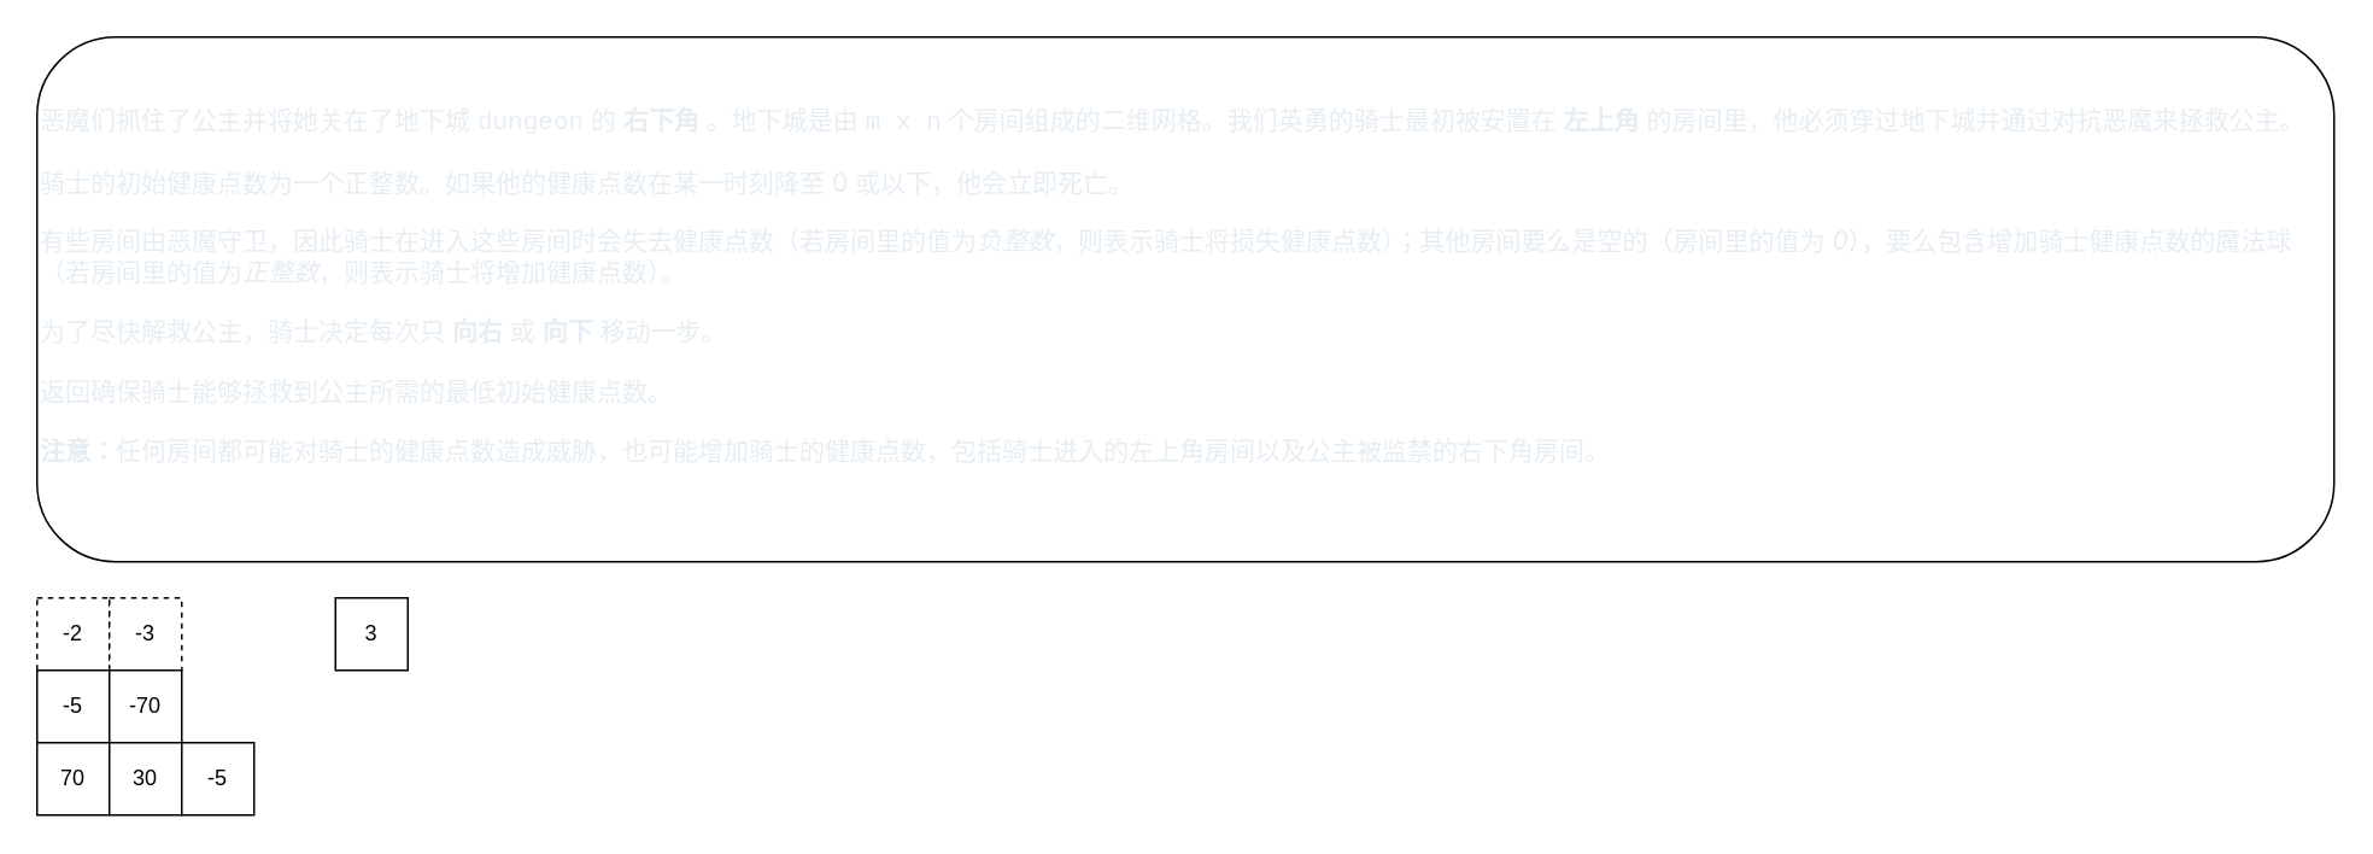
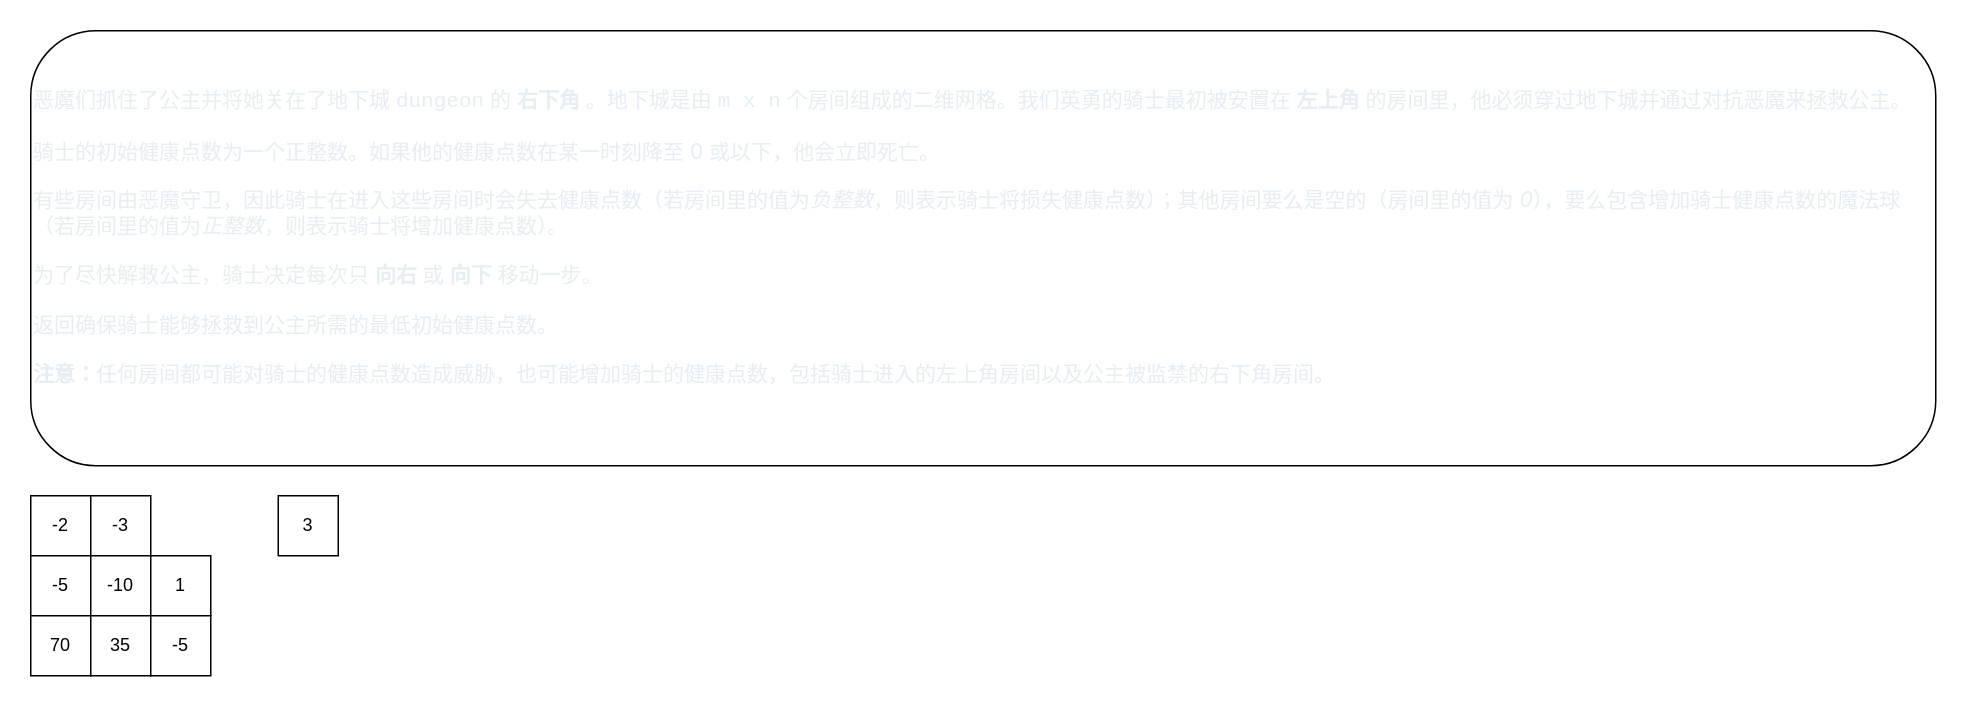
  <mxCell id="0" />
  <mxCell id="1" parent="0" />
  <mxCell id="2" value="&lt;p style=&quot;margin-top: 0px; margin-bottom: 16px; color: rgb(230, 237, 243); font-family: -apple-system, &amp;quot;system-ui&amp;quot;, &amp;quot;Segoe WPC&amp;quot;, &amp;quot;Segoe UI&amp;quot;, system-ui, Ubuntu, &amp;quot;Droid Sans&amp;quot;, sans-serif; font-size: 14px;&quot;&gt;恶魔们抓住了公主并将她关在了地下城&amp;nbsp;&lt;code style=&quot;font-family: var(--vscode-editor-font-family, &amp;quot;SF Mono&amp;quot;, Monaco, Menlo, Consolas, &amp;quot;Ubuntu Mono&amp;quot;, &amp;quot;Liberation Mono&amp;quot;, &amp;quot;DejaVu Sans Mono&amp;quot;, &amp;quot;Courier New&amp;quot;, monospace); font-size: 1em; line-height: 1.357em;&quot;&gt;dungeon&lt;/code&gt;&amp;nbsp;的&amp;nbsp;&lt;strong&gt;右下角&lt;/strong&gt;&amp;nbsp;。地下城是由&amp;nbsp;&lt;code style=&quot;font-family: var(--vscode-editor-font-family, &amp;quot;SF Mono&amp;quot;, Monaco, Menlo, Consolas, &amp;quot;Ubuntu Mono&amp;quot;, &amp;quot;Liberation Mono&amp;quot;, &amp;quot;DejaVu Sans Mono&amp;quot;, &amp;quot;Courier New&amp;quot;, monospace); font-size: 1em; line-height: 1.357em;&quot;&gt;m x n&lt;/code&gt;&amp;nbsp;个房间组成的二维网格。我们英勇的骑士最初被安置在&amp;nbsp;&lt;strong&gt;左上角&lt;/strong&gt;&amp;nbsp;的房间里，他必须穿过地下城并通过对抗恶魔来拯救公主。&lt;/p&gt;&lt;p style=&quot;margin-top: 0px; margin-bottom: 16px; color: rgb(230, 237, 243); font-family: -apple-system, &amp;quot;system-ui&amp;quot;, &amp;quot;Segoe WPC&amp;quot;, &amp;quot;Segoe UI&amp;quot;, system-ui, Ubuntu, &amp;quot;Droid Sans&amp;quot;, sans-serif; font-size: 14px;&quot;&gt;骑士的初始健康点数为一个正整数。如果他的健康点数在某一时刻降至 0 或以下，他会立即死亡。&lt;/p&gt;&lt;p style=&quot;margin-top: 0px; margin-bottom: 16px; color: rgb(230, 237, 243); font-family: -apple-system, &amp;quot;system-ui&amp;quot;, &amp;quot;Segoe WPC&amp;quot;, &amp;quot;Segoe UI&amp;quot;, system-ui, Ubuntu, &amp;quot;Droid Sans&amp;quot;, sans-serif; font-size: 14px;&quot;&gt;有些房间由恶魔守卫，因此骑士在进入这些房间时会失去健康点数（若房间里的值为&lt;em&gt;负整数&lt;/em&gt;，则表示骑士将损失健康点数）；其他房间要么是空的（房间里的值为&amp;nbsp;&lt;em&gt;0&lt;/em&gt;），要么包含增加骑士健康点数的魔法球（若房间里的值为&lt;em&gt;正整数&lt;/em&gt;，则表示骑士将增加健康点数）。&lt;/p&gt;&lt;p style=&quot;margin-top: 0px; margin-bottom: 16px; color: rgb(230, 237, 243); font-family: -apple-system, &amp;quot;system-ui&amp;quot;, &amp;quot;Segoe WPC&amp;quot;, &amp;quot;Segoe UI&amp;quot;, system-ui, Ubuntu, &amp;quot;Droid Sans&amp;quot;, sans-serif; font-size: 14px;&quot;&gt;为了尽快解救公主，骑士决定每次只&amp;nbsp;&lt;strong&gt;向右&lt;/strong&gt;&amp;nbsp;或&amp;nbsp;&lt;strong&gt;向下&lt;/strong&gt;&amp;nbsp;移动一步。&lt;/p&gt;&lt;p style=&quot;margin-top: 0px; margin-bottom: 16px; color: rgb(230, 237, 243); font-family: -apple-system, &amp;quot;system-ui&amp;quot;, &amp;quot;Segoe WPC&amp;quot;, &amp;quot;Segoe UI&amp;quot;, system-ui, Ubuntu, &amp;quot;Droid Sans&amp;quot;, sans-serif; font-size: 14px;&quot;&gt;返回确保骑士能够拯救到公主所需的最低初始健康点数。&lt;/p&gt;&lt;p style=&quot;margin-top: 0px; margin-bottom: 16px; color: rgb(230, 237, 243); font-family: -apple-system, &amp;quot;system-ui&amp;quot;, &amp;quot;Segoe WPC&amp;quot;, &amp;quot;Segoe UI&amp;quot;, system-ui, Ubuntu, &amp;quot;Droid Sans&amp;quot;, sans-serif; font-size: 14px;&quot;&gt;&lt;strong&gt;注意：&lt;/strong&gt;任何房间都可能对骑士的健康点数造成威胁，也可能增加骑士的健康点数，包括骑士进入的左上角房间以及公主被监禁的右下角房间。&lt;/p&gt;" style="rounded=1;whiteSpace=wrap;html=1;align=left;" parent="1" vertex="1"><mxGeometry width="1270" height="290" as="geometry" x="20" y="20" /></mxCell>
- <mxCell id="3" value="-2" style="whiteSpace=wrap;html=1;aspect=fixed;dashed=1;" parent="1" vertex="1"><mxGeometry y="330" width="40" height="40" as="geometry" x="20" /></mxCell>
- <mxCell id="4" value="-3" style="whiteSpace=wrap;html=1;aspect=fixed;dashed=1;" parent="1" vertex="1"><mxGeometry x="60" y="330" width="40" height="40" as="geometry" /></mxCell>
+ <mxCell id="3" value="-2" style="whiteSpace=wrap;html=1;aspect=fixed;" parent="1" vertex="1"><mxGeometry y="330" width="40" height="40" as="geometry" x="20" /></mxCell>
+ <mxCell id="4" value="-3" style="whiteSpace=wrap;html=1;aspect=fixed;" parent="1" vertex="1"><mxGeometry x="60" y="330" width="40" height="40" as="geometry" /></mxCell>
  <mxCell id="5" value="3" style="whiteSpace=wrap;html=1;aspect=fixed;" parent="1" vertex="1"><mxGeometry x="185" y="330" width="40" height="40" as="geometry" /></mxCell>
  <mxCell id="6" value="-5" style="whiteSpace=wrap;html=1;aspect=fixed;" parent="1" vertex="1"><mxGeometry y="370" width="40" height="40" as="geometry" x="20" /></mxCell>
- <mxCell id="7" value="-70" style="whiteSpace=wrap;html=1;aspect=fixed;" parent="1" vertex="1"><mxGeometry x="60" y="370" width="40" height="40" as="geometry" /></mxCell>
+ <mxCell id="7" value="-10" style="whiteSpace=wrap;html=1;aspect=fixed;" parent="1" vertex="1"><mxGeometry x="60" y="370" width="40" height="40" as="geometry" /></mxCell>
+ <mxCell id="8" value="1" style="whiteSpace=wrap;html=1;aspect=fixed;" parent="1" vertex="1"><mxGeometry x="100" y="370" width="40" height="40" as="geometry" /></mxCell>
  <mxCell id="9" value="70" style="whiteSpace=wrap;html=1;aspect=fixed;" parent="1" vertex="1"><mxGeometry y="410" width="40" height="40" as="geometry" x="20" /></mxCell>
- <mxCell id="10" value="30" style="whiteSpace=wrap;html=1;aspect=fixed;" parent="1" vertex="1"><mxGeometry x="60" y="410" width="40" height="40" as="geometry" /></mxCell>
+ <mxCell id="10" value="35" style="whiteSpace=wrap;html=1;aspect=fixed;" parent="1" vertex="1"><mxGeometry x="60" y="410" width="40" height="40" as="geometry" /></mxCell>
  <mxCell id="11" value="-5" style="whiteSpace=wrap;html=1;aspect=fixed;" parent="1" vertex="1"><mxGeometry x="100" y="410" width="40" height="40" as="geometry" /></mxCell>
